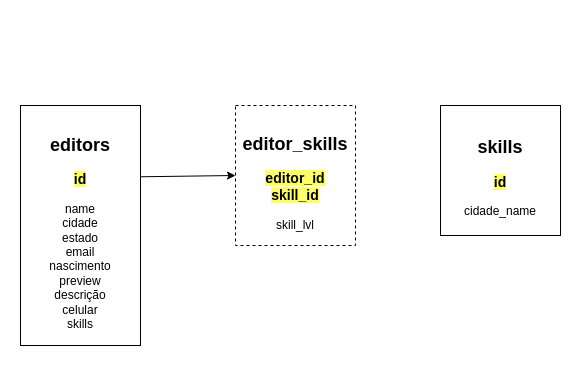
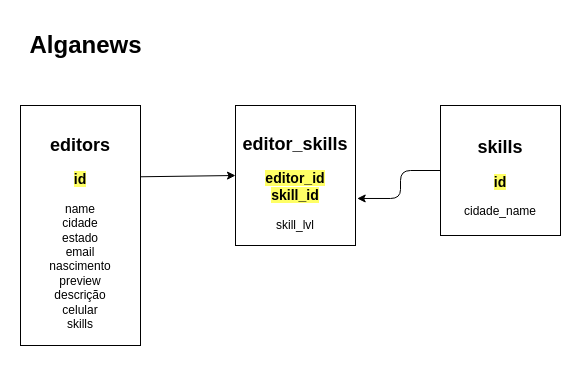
  <mxCell id="0" />
  <mxCell id="1" parent="0" />
  <mxCell id="2" style="edgeStyle=none;html=1;exitX=1.003;exitY=0.297;exitDx=0;exitDy=0;entryX=0;entryY=0.5;entryDx=0;entryDy=0;exitPerimeter=0;" parent="1" source="3" target="6" edge="1"><mxGeometry relative="1" as="geometry" /></mxCell>
  <mxCell id="3" value="&lt;h2&gt;editors&lt;/h2&gt;&lt;h3&gt;&lt;span style=&quot;background-color: rgb(255 , 255 , 102)&quot;&gt;&lt;font color=&quot;#000000&quot;&gt;id&lt;/font&gt;&lt;/span&gt;&lt;/h3&gt;name&lt;br&gt;cidade&lt;br&gt;estado&lt;br&gt;email&lt;br&gt;nascimento&lt;br&gt;preview&lt;br&gt;descrição&lt;br&gt;celular&lt;br&gt;skills" style="whiteSpace=wrap;html=1;align=center;" parent="1" vertex="1"><mxGeometry x="20" y="105" width="120" height="240" as="geometry" /></mxCell>
+ <mxCell id="4" style="edgeStyle=none;html=1;exitX=0;exitY=0.5;exitDx=0;exitDy=0;entryX=1.014;entryY=0.664;entryDx=0;entryDy=0;entryPerimeter=0;" parent="1" source="5" target="6" edge="1"><mxGeometry relative="1" as="geometry"><Array as="points"><mxPoint x="400" y="170" /><mxPoint x="400" y="198" /></Array></mxGeometry></mxCell>
  <mxCell id="5" value="&lt;h2&gt;skills&lt;/h2&gt;&lt;h3&gt;&lt;span style=&quot;background-color: rgb(255 , 255 , 102)&quot;&gt;&lt;font color=&quot;#000000&quot;&gt;id&lt;/font&gt;&lt;/span&gt;&lt;/h3&gt;&lt;div&gt;&lt;span&gt;cidade_name&lt;/span&gt;&lt;/div&gt;" style="whiteSpace=wrap;html=1;align=center;" parent="1" vertex="1"><mxGeometry x="440" y="105" width="120" height="130" as="geometry" /></mxCell>
- <mxCell id="6" value="&lt;h2&gt;editor_skills&lt;/h2&gt;&lt;h3&gt;&lt;span style=&quot;background-color: rgb(255 , 255 , 102)&quot;&gt;&lt;font color=&quot;#000000&quot;&gt;editor_id&lt;br&gt;skill_id&lt;/font&gt;&lt;/span&gt;&lt;/h3&gt;skill_lvl" style="whiteSpace=wrap;html=1;dashed=1;" parent="1" vertex="1"><mxGeometry x="235" y="105" width="120" height="140" as="geometry" /></mxCell>
+ <mxCell id="6" value="&lt;h2&gt;editor_skills&lt;/h2&gt;&lt;h3&gt;&lt;span style=&quot;background-color: rgb(255 , 255 , 102)&quot;&gt;&lt;font color=&quot;#000000&quot;&gt;editor_id&lt;br&gt;skill_id&lt;/font&gt;&lt;/span&gt;&lt;/h3&gt;skill_lvl" style="whiteSpace=wrap;html=1;" parent="1" vertex="1"><mxGeometry x="235" y="105" width="120" height="140" as="geometry" /></mxCell>
+ <mxCell id="7" value="&lt;h1&gt;Alganews&lt;/h1&gt;" style="text;html=1;align=center;verticalAlign=middle;resizable=0;points=[];autosize=1;strokeColor=none;" parent="1" vertex="1"><mxGeometry x="20" y="20" width="130" height="50" as="geometry" /></mxCell>
